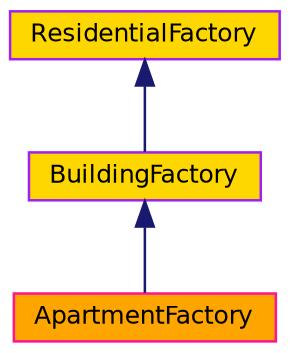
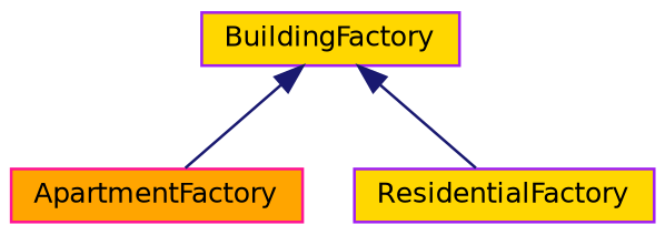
  digraph {
    node [color=purple fillcolor=gold fontname=Helvetica fontsize=10 shape=record style=filled]
    edge [color=midnightblue dir=back fontname=Helvetica fontsize=10 labelfontname=Helvetica labelfontsize=10 style=solid]
    n1 [color=deeppink fillcolor=orange fontcolor=black height=0.2 label=ApartmentFactory width=0.4]
    n2 [height=0.2 label=ResidentialFactory width=0.4]
    n3 [height=0.2 label=BuildingFactory width=0.4]
    n3 -> n1
-   n2 -> n3
+   n3 -> n2
  }
